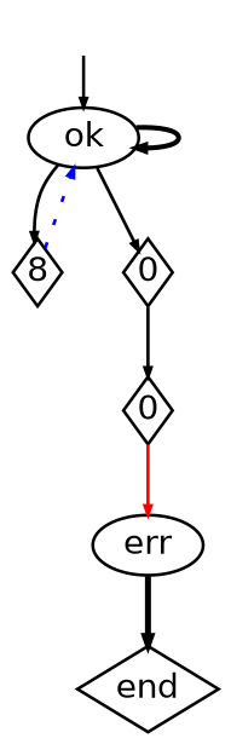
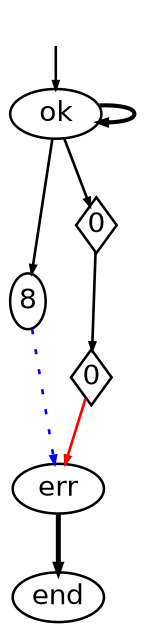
  digraph {
    nodesep=0.18
    rankdir=TB
    ranksep=0.08
    node [fontname=Helvetica fontsize=11.0 margin=0.01 shape=ellipse]
    edge [arrowhead=normal arrowsize=.3 fontname=Helvetica fontsize=6.0 margin=0.05 penwidth=1.0413926851582251]
    None [height=0.1 shape=none style=invis width=0.1]
    ok [height=0.1 width=0.5]
-   n3 [fontsize=11 height=0.3 label=8 shape=diamond width=0.2]
+   n3 [fontsize=11 height=0.3 label=8 width=0.2]
    n4 [fontsize=11 height=0.3 label=0 shape=diamond width=0.2]
-   end [height=0.1 shape=diamond width=0.5]
+   end [height=0.1 width=0.5]
    n6 [fontsize=11 height=0.3 label=0 shape=diamond width=0.2]
    err [height=0.1 width=0.5]
    subgraph sub_1 {
      rank=source
      None
    }
    None -> ok [penwidth=""]
    ok -> ok [label=" " penwidth=1.6127838567197355]
    ok -> n3 [label=" "]
    ok -> n4 [label=" "]
-   n3 -> ok [color=blue label=" " style=dotted]
+   n3 -> err [color=blue label=" " style=dotted]
    n4 -> n6 [label=" "]
    n6 -> err [color=red label=" "]
    err -> end [label=" " penwidth=1.9590413923210936]
  }
